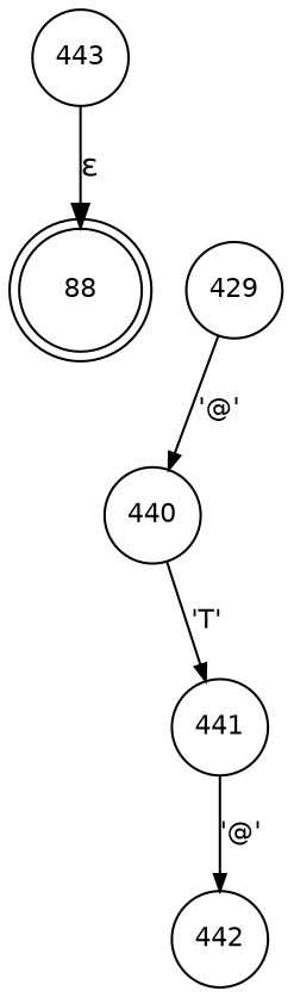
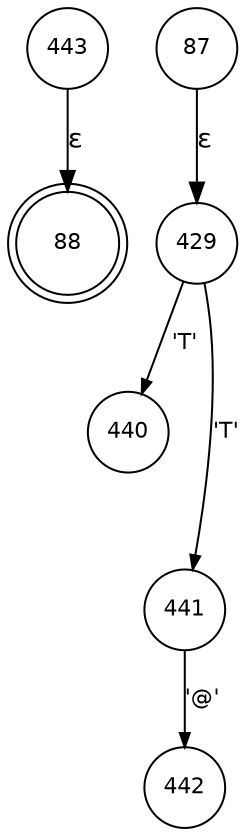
  digraph {
    fontname="DejaVu Sans"
    rankdir=TB
    node [fixedsize=true fontname="DejaVu Sans" fontsize=11 shape=circle peripheries=1]
    edge [fontname="DejaVu Sans" arrowhead=normal arrowsize=.7 fontsize=11]
    n1 [label=88 shape=doublecircle width=.6 peripheries=""]
+   n2 [label=87 width=.55]
    n3 [label=429 width=.55]
    n4 [label=440 width=.55]
    n5 [label=441 width=.55]
    n6 [label=442 width=.55]
    n7 [label=443 width=.55]
-   n3 -> n4 [label="'@'"]
-   n4 -> n5 [label="'T'"]
+   n2 -> n3 [label="&epsilon;" arrowhead="" arrowsize="" fontsize=""]
+   n3 -> n4 [label="'T'"]
+   n3 -> n5 [label="'T'"]
    n5 -> n6 [label="'@'"]
    n7 -> n1 [label="&epsilon;" arrowhead="" arrowsize="" fontsize=""]
  }
